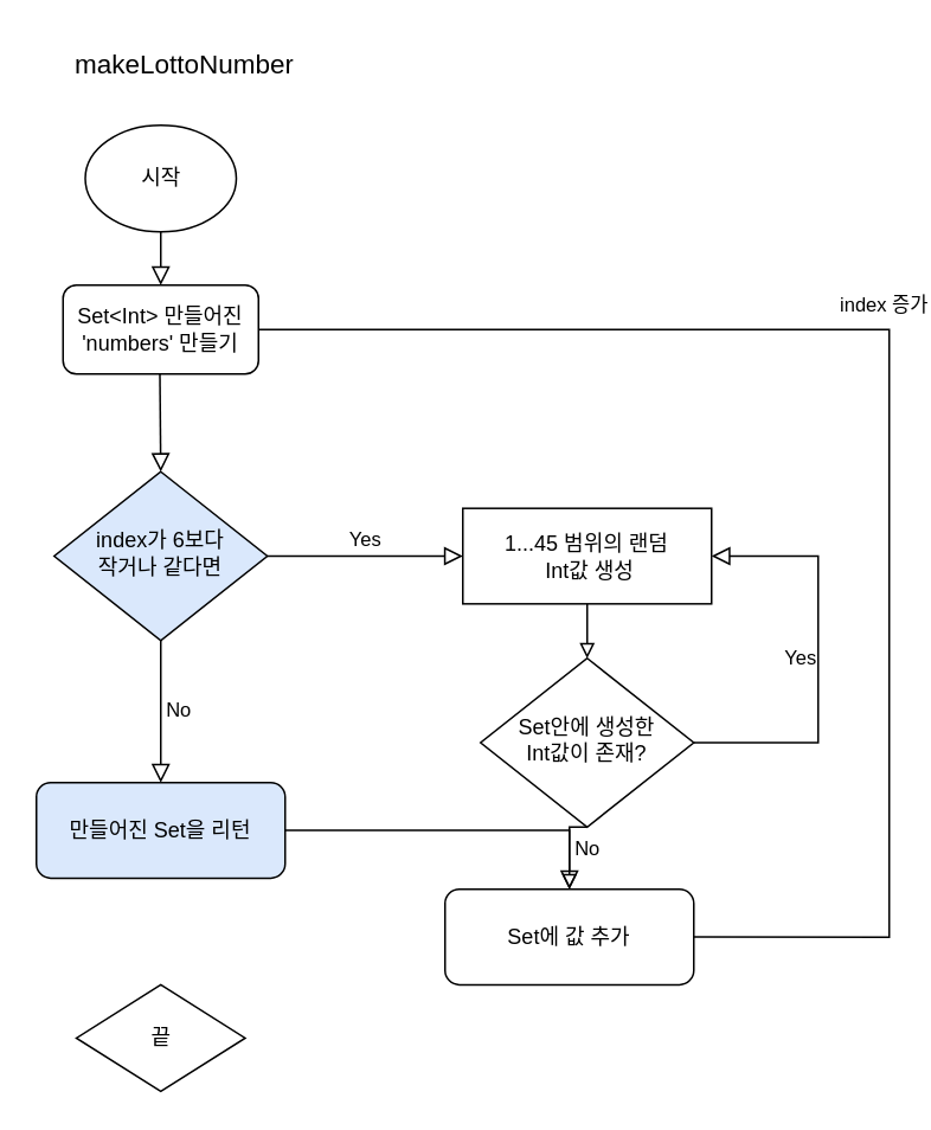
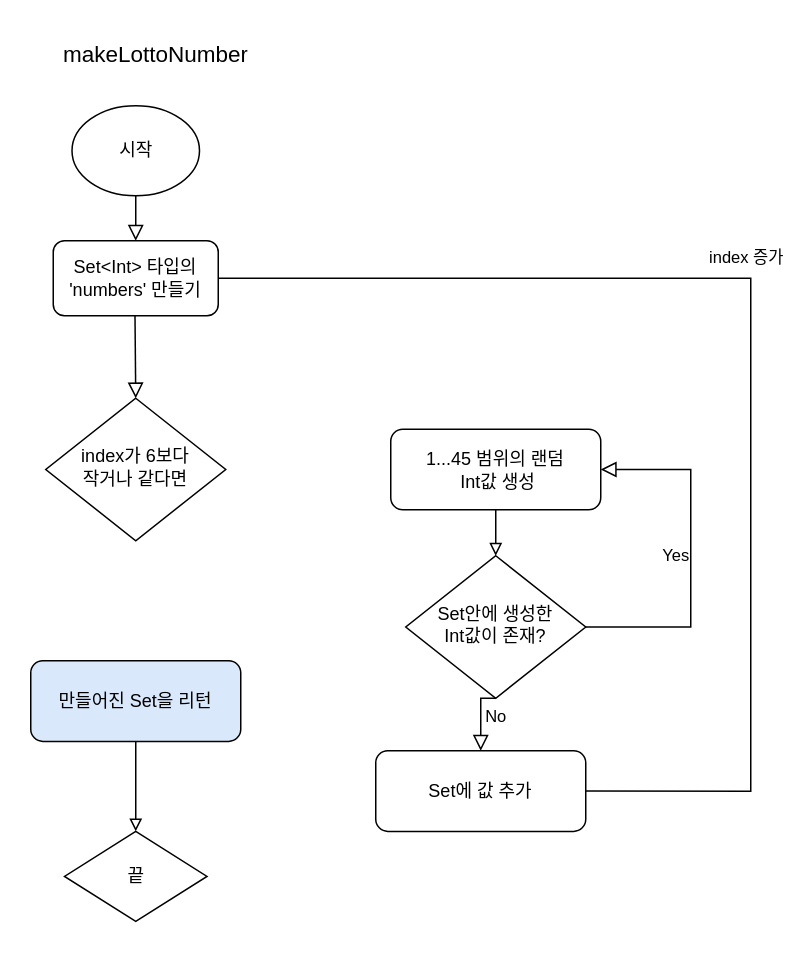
  <mxCell id="0" />
  <mxCell id="1" parent="0" />
  <mxCell id="2" value="" style="rounded=0;html=1;jettySize=auto;orthogonalLoop=1;fontSize=11;endArrow=block;endFill=0;endSize=8;strokeWidth=1;shadow=0;labelBackgroundColor=none;edgeStyle=orthogonalEdgeStyle;" parent="1" edge="1"><mxGeometry relative="1" as="geometry"><mxPoint x="90" y="130" as="sourcePoint" /><mxPoint x="90" y="160" as="targetPoint" /></mxGeometry></mxCell>
- <mxCell id="3" value="No" style="rounded=0;html=1;jettySize=auto;orthogonalLoop=1;fontSize=11;endArrow=block;endFill=0;endSize=8;strokeWidth=1;shadow=0;labelBackgroundColor=none;edgeStyle=orthogonalEdgeStyle;exitX=0.5;exitY=1;exitDx=0;exitDy=0;entryX=0.5;entryY=0;entryDx=0;entryDy=0;" parent="1" source="5" target="20" edge="1"><mxGeometry x="-0.024" y="10" relative="1" as="geometry"><mxPoint as="offset" /><mxPoint x="92.5" y="325" as="sourcePoint" /><mxPoint x="90" y="530" as="targetPoint" /></mxGeometry></mxCell>
- <mxCell id="4" value="Yes" style="edgeStyle=orthogonalEdgeStyle;rounded=0;html=1;jettySize=auto;orthogonalLoop=1;fontSize=11;endArrow=block;endFill=0;endSize=8;strokeWidth=1;shadow=0;labelBackgroundColor=none;exitX=1;exitY=0.5;exitDx=0;exitDy=0;entryX=0;entryY=0.5;entryDx=0;entryDy=0;" parent="1" target="7" edge="1" source="5"><mxGeometry y="10" relative="1" as="geometry"><mxPoint as="offset" /><mxPoint x="160" y="304.5" as="sourcePoint" /><Array as="points" /><mxPoint x="430" y="304.5" as="targetPoint" /></mxGeometry></mxCell>
- <mxCell id="5" value="index가 6보다&lt;br&gt;작거나 같다면" style="rhombus;whiteSpace=wrap;html=1;shadow=0;fontFamily=Helvetica;fontSize=12;align=center;strokeWidth=1;spacing=6;spacingTop=-4;fillColor=#dae8fc;" parent="1" vertex="1"><mxGeometry x="30" y="265" width="120" height="95" as="geometry" /></mxCell>
+ <mxCell id="5" value="index가 6보다&lt;br&gt;작거나 같다면" style="rhombus;whiteSpace=wrap;html=1;shadow=0;fontFamily=Helvetica;fontSize=12;align=center;strokeWidth=1;spacing=6;spacingTop=-4;" parent="1" vertex="1"><mxGeometry x="30" y="265" width="120" height="95" as="geometry" /></mxCell>
  <mxCell id="6" value="" style="edgeStyle=orthogonalEdgeStyle;rounded=0;orthogonalLoop=1;jettySize=auto;html=1;endArrow=block;endFill=0;" edge="1" parent="1" source="7" target="15"><mxGeometry relative="1" as="geometry" /></mxCell>
- <mxCell id="7" value="1...45 범위의 랜덤&lt;br&gt;&amp;nbsp;Int값 생성" style="whiteSpace=wrap;html=1;fontSize=12;glass=0;strokeWidth=1;shadow=0;rounded=0;" parent="1" vertex="1"><mxGeometry x="260" y="285.63" width="140" height="53.75" as="geometry" /></mxCell>
+ <mxCell id="7" value="1...45 범위의 랜덤&lt;br&gt;&amp;nbsp;Int값 생성" style="rounded=1;whiteSpace=wrap;html=1;fontSize=12;glass=0;strokeWidth=1;shadow=0;" parent="1" vertex="1"><mxGeometry x="260" y="285.63" width="140" height="53.75" as="geometry" /></mxCell>
  <mxCell id="8" value="시작" style="ellipse;whiteSpace=wrap;html=1;" parent="1" vertex="1"><mxGeometry x="47.5" y="70" width="85" height="60" as="geometry" /></mxCell>
  <mxCell id="9" value="끝" style="rhombus;whiteSpace=wrap;html=1;" parent="1" vertex="1"><mxGeometry x="42.5" y="553.75" width="95" height="60" as="geometry" /></mxCell>
  <mxCell id="10" value="&lt;span style=&quot;font-size: 15px;&quot;&gt;makeLottoNumber&lt;/span&gt;" style="text;strokeColor=none;fillColor=none;align=left;verticalAlign=middle;spacingLeft=4;spacingRight=4;overflow=hidden;points=[[0,0.5],[1,0.5]];portConstraint=eastwest;rotatable=0;whiteSpace=wrap;html=1;" parent="1" vertex="1"><mxGeometry x="36.25" y="20" width="147.5" height="30" as="geometry" /></mxCell>
  <mxCell id="11" value="" style="endArrow=none;rounded=0;endFill=0;entryX=1;entryY=0.5;entryDx=0;entryDy=0;html=1;exitX=1;exitY=0.5;exitDx=0;exitDy=0;" parent="1" source="18" target="13" edge="1"><mxGeometry width="50" height="50" relative="1" as="geometry"><mxPoint x="560" y="360" as="sourcePoint" /><mxPoint x="92.5" y="210" as="targetPoint" /><Array as="points"><mxPoint x="500" y="527" /><mxPoint x="500" y="185" /></Array></mxGeometry></mxCell>
  <mxCell id="12" value="index 증가" style="edgeLabel;html=1;align=center;verticalAlign=middle;resizable=0;points=[];" parent="11" vertex="1" connectable="0"><mxGeometry x="0.147" y="2" relative="1" as="geometry"><mxPoint x="7" y="-17" as="offset" /></mxGeometry></mxCell>
- <mxCell id="13" value="Set&amp;lt;Int&amp;gt; 만들어진 'numbers' 만들기" style="rounded=1;whiteSpace=wrap;html=1;" parent="1" vertex="1"><mxGeometry x="35" y="160" width="110" height="50" as="geometry" /></mxCell>
+ <mxCell id="13" value="Set&amp;lt;Int&amp;gt; 타입의 'numbers' 만들기" style="rounded=1;whiteSpace=wrap;html=1;" parent="1" vertex="1"><mxGeometry x="35" y="160" width="110" height="50" as="geometry" /></mxCell>
  <mxCell id="14" value="" style="rounded=0;html=1;jettySize=auto;orthogonalLoop=1;fontSize=11;endArrow=block;endFill=0;endSize=8;strokeWidth=1;shadow=0;labelBackgroundColor=none;edgeStyle=orthogonalEdgeStyle;entryX=0.5;entryY=0;entryDx=0;entryDy=0;" parent="1" target="5" edge="1"><mxGeometry relative="1" as="geometry"><mxPoint x="89.5" y="210" as="sourcePoint" /><mxPoint x="89.5" y="240" as="targetPoint" /></mxGeometry></mxCell>
  <mxCell id="15" value="Set안에 생성한&lt;br&gt;Int값이 존재?" style="rhombus;whiteSpace=wrap;html=1;shadow=0;fontFamily=Helvetica;fontSize=12;align=center;strokeWidth=1;spacing=6;spacingTop=-4;" vertex="1" parent="1"><mxGeometry x="270" y="370" width="120" height="95" as="geometry" /></mxCell>
  <mxCell id="16" value="Yes" style="edgeStyle=orthogonalEdgeStyle;rounded=0;html=1;jettySize=auto;orthogonalLoop=1;fontSize=11;endArrow=block;endFill=0;endSize=8;strokeWidth=1;shadow=0;labelBackgroundColor=none;exitX=1;exitY=0.5;exitDx=0;exitDy=0;entryX=1;entryY=0.5;entryDx=0;entryDy=0;" edge="1" parent="1" source="15" target="7"><mxGeometry y="10" relative="1" as="geometry"><mxPoint as="offset" /><mxPoint x="400" y="447" as="sourcePoint" /><Array as="points"><mxPoint x="460" y="418" /><mxPoint x="460" y="313" /></Array><mxPoint x="410" y="312.505" as="targetPoint" /></mxGeometry></mxCell>
  <mxCell id="17" value="No" style="rounded=0;html=1;jettySize=auto;orthogonalLoop=1;fontSize=11;endArrow=block;endFill=0;endSize=8;strokeWidth=1;shadow=0;labelBackgroundColor=none;edgeStyle=orthogonalEdgeStyle;exitX=0.5;exitY=1;exitDx=0;exitDy=0;entryX=0.5;entryY=0;entryDx=0;entryDy=0;" edge="1" parent="1" source="15" target="18"><mxGeometry x="-0.024" y="10" relative="1" as="geometry"><mxPoint as="offset" /><mxPoint x="329.5" y="520" as="sourcePoint" /><mxPoint x="330" y="630" as="targetPoint" /><Array as="points" /></mxGeometry></mxCell>
  <mxCell id="18" value="Set에 값 추가" style="rounded=1;whiteSpace=wrap;html=1;fontSize=12;glass=0;strokeWidth=1;shadow=0;" vertex="1" parent="1"><mxGeometry x="250" y="500" width="140" height="53.75" as="geometry" /></mxCell>
- <mxCell id="19" value="" style="edgeStyle=orthogonalEdgeStyle;rounded=0;orthogonalLoop=1;jettySize=auto;html=1;endArrow=block;endFill=0;" edge="1" parent="1" source="20" target="18"><mxGeometry relative="1" as="geometry" /></mxCell>
+ <mxCell id="19" value="" style="edgeStyle=orthogonalEdgeStyle;rounded=0;orthogonalLoop=1;jettySize=auto;html=1;endArrow=block;endFill=0;" edge="1" parent="1" source="20" target="9"><mxGeometry relative="1" as="geometry" /></mxCell>
  <mxCell id="20" value="만들어진 Set을 리턴" style="rounded=1;whiteSpace=wrap;html=1;fontSize=12;glass=0;strokeWidth=1;shadow=0;fillColor=#dae8fc;" vertex="1" parent="1"><mxGeometry y="440" width="140" height="53.75" as="geometry" x="20" /></mxCell>
